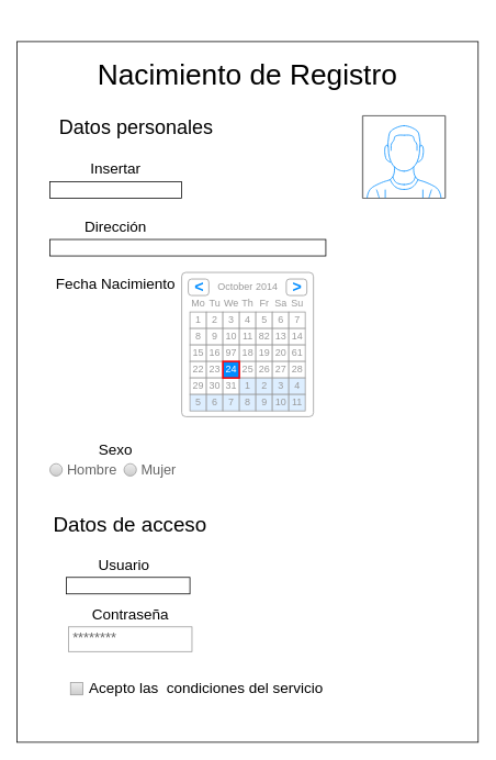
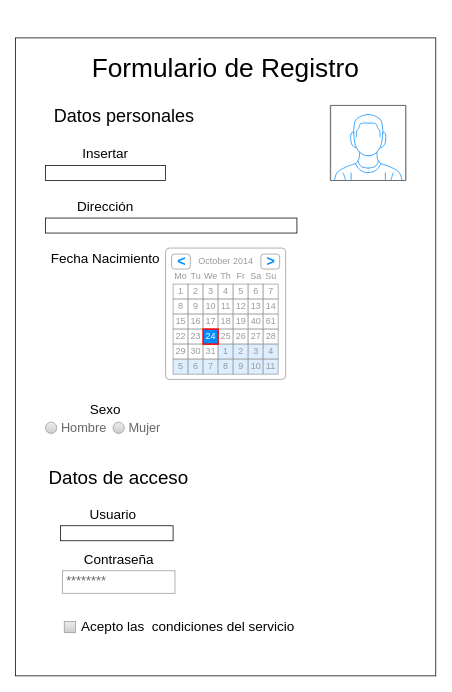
  <mxCell id="0" />
  <mxCell id="1" parent="0" />
  <mxCell id="2" value="" style="rounded=0;whiteSpace=wrap;html=1;" vertex="1" parent="1"><mxGeometry x="20" y="50" width="560" height="850" as="geometry" /></mxCell>
- <mxCell id="3" value="&lt;p style=&quot;line-height: 170%;&quot;&gt;&lt;font style=&quot;font-size: 35px;&quot;&gt;Nacimiento de Registro&lt;/font&gt;&lt;/p&gt;" style="text;html=1;align=center;verticalAlign=middle;whiteSpace=wrap;rounded=0;" vertex="1" parent="1"><mxGeometry x="100" y="20" width="400" height="150" as="geometry" /></mxCell>
+ <mxCell id="3" value="&lt;p style=&quot;line-height: 170%;&quot;&gt;&lt;font style=&quot;font-size: 35px;&quot;&gt;Formulario de Registro&lt;/font&gt;&lt;/p&gt;" style="text;html=1;align=center;verticalAlign=middle;whiteSpace=wrap;rounded=0;" vertex="1" parent="1"><mxGeometry x="100" y="20" width="400" height="150" as="geometry" /></mxCell>
  <mxCell id="4" value="&lt;font style=&quot;font-size: 24px;&quot;&gt;Datos personales&lt;/font&gt;" style="text;html=1;align=center;verticalAlign=middle;whiteSpace=wrap;rounded=0;" vertex="1" parent="1"><mxGeometry x="60" y="140" width="210" height="30" as="geometry" /></mxCell>
  <mxCell id="5" value="" style="verticalLabelPosition=bottom;shadow=0;dashed=0;align=center;html=1;verticalAlign=top;strokeWidth=1;shape=mxgraph.mockup.containers.userMale;strokeColor=#666666;strokeColor2=#008cff;" vertex="1" parent="1"><mxGeometry x="440" y="140" width="100" height="100" as="geometry" /></mxCell>
  <mxCell id="6" value="********" style="strokeWidth=1;shadow=0;dashed=0;align=center;html=1;shape=mxgraph.mockup.forms.pwField;strokeColor=#999999;mainText=;align=left;fontColor=#666666;fontSize=17;spacingLeft=3;" vertex="1" parent="1"><mxGeometry x="82.5" y="760" width="150" height="30" as="geometry" /></mxCell>
  <mxCell id="7" value="&lt;font style=&quot;font-size: 18px;&quot;&gt;Contraseña&lt;/font&gt;" style="text;html=1;align=center;verticalAlign=middle;whiteSpace=wrap;rounded=0;" vertex="1" parent="1"><mxGeometry x="77.5" y="730" width="160" height="30" as="geometry" /></mxCell>
  <mxCell id="8" value="&lt;font style=&quot;font-size: 18px;&quot;&gt;Insertar&lt;/font&gt;" style="text;html=1;align=center;verticalAlign=middle;whiteSpace=wrap;rounded=0;" vertex="1" parent="1"><mxGeometry x="60" y="190" width="160" height="30" as="geometry" /></mxCell>
  <mxCell id="9" value="" style="rounded=0;whiteSpace=wrap;html=1;" vertex="1" parent="1"><mxGeometry x="60" y="220" width="160" height="20" as="geometry" /></mxCell>
  <mxCell id="10" value="&lt;font style=&quot;font-size: 18px;&quot;&gt;Dirección&lt;/font&gt;" style="text;html=1;align=center;verticalAlign=middle;whiteSpace=wrap;rounded=0;" vertex="1" parent="1"><mxGeometry x="60" y="260" width="160" height="30" as="geometry" /></mxCell>
  <mxCell id="11" value="" style="rounded=0;whiteSpace=wrap;html=1;" vertex="1" parent="1"><mxGeometry x="60" y="290" width="335" height="20" as="geometry" /></mxCell>
  <mxCell id="12" value="&lt;font style=&quot;font-size: 18px;&quot;&gt;Fecha Nacimiento&lt;/font&gt;" style="text;html=1;align=center;verticalAlign=middle;whiteSpace=wrap;rounded=0;" vertex="1" parent="1"><mxGeometry x="60" y="330" width="160" height="30" as="geometry" /></mxCell>
  <mxCell id="13" value="" style="strokeWidth=1;shadow=0;dashed=0;align=center;html=1;shape=mxgraph.mockup.forms.rrect;rSize=5;strokeColor=#999999;fillColor=#ffffff;" vertex="1" parent="1"><mxGeometry x="220" y="330" width="160" height="175" as="geometry" /></mxCell>
  <mxCell id="14" value="October 2014" style="strokeWidth=1;shadow=0;dashed=0;align=center;html=1;shape=mxgraph.mockup.forms.anchor;fontColor=#999999;" vertex="1" parent="13"><mxGeometry x="30" y="8" width="100" height="20" as="geometry" /></mxCell>
  <mxCell id="15" value="&lt;" style="strokeWidth=1;shadow=0;dashed=0;align=center;html=1;shape=mxgraph.mockup.forms.rrect;rSize=4;strokeColor=#999999;fontColor=#008cff;fontSize=19;fontStyle=1;" vertex="1" parent="13"><mxGeometry x="8" y="8" width="25" height="20" as="geometry" /></mxCell>
  <mxCell id="16" value="&gt;" style="strokeWidth=1;shadow=0;dashed=0;align=center;html=1;shape=mxgraph.mockup.forms.rrect;rSize=4;strokeColor=#999999;fontColor=#008cff;fontSize=19;fontStyle=1;" vertex="1" parent="13"><mxGeometry x="127" y="8" width="25" height="20" as="geometry" /></mxCell>
  <mxCell id="17" value="Mo" style="strokeWidth=1;shadow=0;dashed=0;align=center;html=1;shape=mxgraph.mockup.forms.anchor;fontColor=#999999;" vertex="1" parent="13"><mxGeometry x="10" y="28" width="20" height="20" as="geometry" /></mxCell>
  <mxCell id="18" value="Tu" style="strokeWidth=1;shadow=0;dashed=0;align=center;html=1;shape=mxgraph.mockup.forms.anchor;fontColor=#999999;" vertex="1" parent="13"><mxGeometry x="30" y="28" width="20" height="20" as="geometry" /></mxCell>
  <mxCell id="19" value="We" style="strokeWidth=1;shadow=0;dashed=0;align=center;html=1;shape=mxgraph.mockup.forms.anchor;fontColor=#999999;" vertex="1" parent="13"><mxGeometry x="50" y="28" width="20" height="20" as="geometry" /></mxCell>
  <mxCell id="20" value="Th" style="strokeWidth=1;shadow=0;dashed=0;align=center;html=1;shape=mxgraph.mockup.forms.anchor;fontColor=#999999;" vertex="1" parent="13"><mxGeometry x="70" y="28" width="20" height="20" as="geometry" /></mxCell>
  <mxCell id="21" value="Fr" style="strokeWidth=1;shadow=0;dashed=0;align=center;html=1;shape=mxgraph.mockup.forms.anchor;fontColor=#999999;" vertex="1" parent="13"><mxGeometry x="90" y="28" width="20" height="20" as="geometry" /></mxCell>
  <mxCell id="22" value="Sa" style="strokeWidth=1;shadow=0;dashed=0;align=center;html=1;shape=mxgraph.mockup.forms.anchor;fontColor=#999999;" vertex="1" parent="13"><mxGeometry x="110" y="28" width="20" height="20" as="geometry" /></mxCell>
  <mxCell id="23" value="Su" style="strokeWidth=1;shadow=0;dashed=0;align=center;html=1;shape=mxgraph.mockup.forms.anchor;fontColor=#999999;" vertex="1" parent="13"><mxGeometry x="130" y="28" width="20" height="20" as="geometry" /></mxCell>
  <mxCell id="24" value="1" style="strokeWidth=1;shadow=0;dashed=0;align=center;html=1;shape=mxgraph.mockup.forms.rrect;rSize=0;strokeColor=#999999;fontColor=#999999;" vertex="1" parent="13"><mxGeometry x="10" y="48" width="20" height="20" as="geometry" /></mxCell>
  <mxCell id="25" value="2" style="strokeWidth=1;shadow=0;dashed=0;align=center;html=1;shape=mxgraph.mockup.forms.rrect;rSize=0;strokeColor=#999999;fontColor=#999999;" vertex="1" parent="13"><mxGeometry x="30" y="48" width="20" height="20" as="geometry" /></mxCell>
  <mxCell id="26" value="3" style="strokeWidth=1;shadow=0;dashed=0;align=center;html=1;shape=mxgraph.mockup.forms.rrect;rSize=0;strokeColor=#999999;fontColor=#999999;" vertex="1" parent="13"><mxGeometry x="50" y="48" width="20" height="20" as="geometry" /></mxCell>
  <mxCell id="27" value="4" style="strokeWidth=1;shadow=0;dashed=0;align=center;html=1;shape=mxgraph.mockup.forms.rrect;rSize=0;strokeColor=#999999;fontColor=#999999;" vertex="1" parent="13"><mxGeometry x="70" y="48" width="20" height="20" as="geometry" /></mxCell>
  <mxCell id="28" value="5" style="strokeWidth=1;shadow=0;dashed=0;align=center;html=1;shape=mxgraph.mockup.forms.rrect;rSize=0;strokeColor=#999999;fontColor=#999999;" vertex="1" parent="13"><mxGeometry x="90" y="48" width="20" height="20" as="geometry" /></mxCell>
  <mxCell id="29" value="6" style="strokeWidth=1;shadow=0;dashed=0;align=center;html=1;shape=mxgraph.mockup.forms.rrect;rSize=0;strokeColor=#999999;fontColor=#999999;" vertex="1" parent="13"><mxGeometry x="110" y="48" width="20" height="20" as="geometry" /></mxCell>
  <mxCell id="30" value="7" style="strokeWidth=1;shadow=0;dashed=0;align=center;html=1;shape=mxgraph.mockup.forms.rrect;rSize=0;strokeColor=#999999;fontColor=#999999;" vertex="1" parent="13"><mxGeometry x="130" y="48" width="20" height="20" as="geometry" /></mxCell>
  <mxCell id="31" value="8" style="strokeWidth=1;shadow=0;dashed=0;align=center;html=1;shape=mxgraph.mockup.forms.rrect;rSize=0;strokeColor=#999999;fontColor=#999999;" vertex="1" parent="13"><mxGeometry x="10" y="68" width="20" height="20" as="geometry" /></mxCell>
  <mxCell id="32" value="9" style="strokeWidth=1;shadow=0;dashed=0;align=center;html=1;shape=mxgraph.mockup.forms.rrect;rSize=0;strokeColor=#999999;fontColor=#999999;" vertex="1" parent="13"><mxGeometry x="30" y="68" width="20" height="20" as="geometry" /></mxCell>
  <mxCell id="33" value="10" style="strokeWidth=1;shadow=0;dashed=0;align=center;html=1;shape=mxgraph.mockup.forms.rrect;rSize=0;strokeColor=#999999;fontColor=#999999;" vertex="1" parent="13"><mxGeometry x="50" y="68" width="20" height="20" as="geometry" /></mxCell>
  <mxCell id="34" value="11" style="strokeWidth=1;shadow=0;dashed=0;align=center;html=1;shape=mxgraph.mockup.forms.rrect;rSize=0;strokeColor=#999999;fontColor=#999999;" vertex="1" parent="13"><mxGeometry x="70" y="68" width="20" height="20" as="geometry" /></mxCell>
- <mxCell id="35" value="82" style="strokeWidth=1;shadow=0;dashed=0;align=center;html=1;shape=mxgraph.mockup.forms.rrect;rSize=0;strokeColor=#999999;fontColor=#999999;" vertex="1" parent="13"><mxGeometry x="90" y="68" width="20" height="20" as="geometry" /></mxCell>
+ <mxCell id="35" value="12" style="strokeWidth=1;shadow=0;dashed=0;align=center;html=1;shape=mxgraph.mockup.forms.rrect;rSize=0;strokeColor=#999999;fontColor=#999999;" vertex="1" parent="13"><mxGeometry x="90" y="68" width="20" height="20" as="geometry" /></mxCell>
  <mxCell id="36" value="13" style="strokeWidth=1;shadow=0;dashed=0;align=center;html=1;shape=mxgraph.mockup.forms.rrect;rSize=0;strokeColor=#999999;fontColor=#999999;" vertex="1" parent="13"><mxGeometry x="110" y="68" width="20" height="20" as="geometry" /></mxCell>
  <mxCell id="37" value="14" style="strokeWidth=1;shadow=0;dashed=0;align=center;html=1;shape=mxgraph.mockup.forms.rrect;rSize=0;strokeColor=#999999;fontColor=#999999;" vertex="1" parent="13"><mxGeometry x="130" y="68" width="20" height="20" as="geometry" /></mxCell>
  <mxCell id="38" value="15" style="strokeWidth=1;shadow=0;dashed=0;align=center;html=1;shape=mxgraph.mockup.forms.rrect;rSize=0;strokeColor=#999999;fontColor=#999999;" vertex="1" parent="13"><mxGeometry x="10" y="88" width="20" height="20" as="geometry" /></mxCell>
  <mxCell id="39" value="16" style="strokeWidth=1;shadow=0;dashed=0;align=center;html=1;shape=mxgraph.mockup.forms.rrect;rSize=0;strokeColor=#999999;fontColor=#999999;" vertex="1" parent="13"><mxGeometry x="30" y="88" width="20" height="20" as="geometry" /></mxCell>
- <mxCell id="40" value="97" style="strokeWidth=1;shadow=0;dashed=0;align=center;html=1;shape=mxgraph.mockup.forms.rrect;rSize=0;strokeColor=#999999;fontColor=#999999;" vertex="1" parent="13"><mxGeometry x="50" y="88" width="20" height="20" as="geometry" /></mxCell>
+ <mxCell id="40" value="17" style="strokeWidth=1;shadow=0;dashed=0;align=center;html=1;shape=mxgraph.mockup.forms.rrect;rSize=0;strokeColor=#999999;fontColor=#999999;" vertex="1" parent="13"><mxGeometry x="50" y="88" width="20" height="20" as="geometry" /></mxCell>
  <mxCell id="41" value="18" style="strokeWidth=1;shadow=0;dashed=0;align=center;html=1;shape=mxgraph.mockup.forms.rrect;rSize=0;strokeColor=#999999;fontColor=#999999;" vertex="1" parent="13"><mxGeometry x="70" y="88" width="20" height="20" as="geometry" /></mxCell>
  <mxCell id="42" value="19" style="strokeWidth=1;shadow=0;dashed=0;align=center;html=1;shape=mxgraph.mockup.forms.rrect;rSize=0;strokeColor=#999999;fontColor=#999999;" vertex="1" parent="13"><mxGeometry x="90" y="88" width="20" height="20" as="geometry" /></mxCell>
- <mxCell id="43" value="20" style="strokeWidth=1;shadow=0;dashed=0;align=center;html=1;shape=mxgraph.mockup.forms.rrect;rSize=0;strokeColor=#999999;fontColor=#999999;" vertex="1" parent="13"><mxGeometry x="110" y="88" width="20" height="20" as="geometry" /></mxCell>
+ <mxCell id="43" value="40" style="strokeWidth=1;shadow=0;dashed=0;align=center;html=1;shape=mxgraph.mockup.forms.rrect;rSize=0;strokeColor=#999999;fontColor=#999999;" vertex="1" parent="13"><mxGeometry x="110" y="88" width="20" height="20" as="geometry" /></mxCell>
  <mxCell id="44" value="61" style="strokeWidth=1;shadow=0;dashed=0;align=center;html=1;shape=mxgraph.mockup.forms.rrect;rSize=0;strokeColor=#999999;fontColor=#999999;" vertex="1" parent="13"><mxGeometry x="130" y="88" width="20" height="20" as="geometry" /></mxCell>
  <mxCell id="45" value="22" style="strokeWidth=1;shadow=0;dashed=0;align=center;html=1;shape=mxgraph.mockup.forms.rrect;rSize=0;strokeColor=#999999;fontColor=#999999;" vertex="1" parent="13"><mxGeometry x="10" y="108" width="20" height="20" as="geometry" /></mxCell>
  <mxCell id="46" value="23" style="strokeWidth=1;shadow=0;dashed=0;align=center;html=1;shape=mxgraph.mockup.forms.rrect;rSize=0;strokeColor=#999999;fontColor=#999999;" vertex="1" parent="13"><mxGeometry x="30" y="108" width="20" height="20" as="geometry" /></mxCell>
  <mxCell id="47" value="25" style="strokeWidth=1;shadow=0;dashed=0;align=center;html=1;shape=mxgraph.mockup.forms.rrect;rSize=0;strokeColor=#999999;fontColor=#999999;" vertex="1" parent="13"><mxGeometry x="70" y="108" width="20" height="20" as="geometry" /></mxCell>
  <mxCell id="48" value="26" style="strokeWidth=1;shadow=0;dashed=0;align=center;html=1;shape=mxgraph.mockup.forms.rrect;rSize=0;strokeColor=#999999;fontColor=#999999;" vertex="1" parent="13"><mxGeometry x="90" y="108" width="20" height="20" as="geometry" /></mxCell>
  <mxCell id="49" value="27" style="strokeWidth=1;shadow=0;dashed=0;align=center;html=1;shape=mxgraph.mockup.forms.rrect;rSize=0;strokeColor=#999999;fontColor=#999999;" vertex="1" parent="13"><mxGeometry x="110" y="108" width="20" height="20" as="geometry" /></mxCell>
  <mxCell id="50" value="28" style="strokeWidth=1;shadow=0;dashed=0;align=center;html=1;shape=mxgraph.mockup.forms.rrect;rSize=0;strokeColor=#999999;fontColor=#999999;" vertex="1" parent="13"><mxGeometry x="130" y="108" width="20" height="20" as="geometry" /></mxCell>
  <mxCell id="51" value="29" style="strokeWidth=1;shadow=0;dashed=0;align=center;html=1;shape=mxgraph.mockup.forms.rrect;rSize=0;strokeColor=#999999;fontColor=#999999;" vertex="1" parent="13"><mxGeometry x="10" y="128" width="20" height="20" as="geometry" /></mxCell>
  <mxCell id="52" value="30" style="strokeWidth=1;shadow=0;dashed=0;align=center;html=1;shape=mxgraph.mockup.forms.rrect;rSize=0;strokeColor=#999999;fontColor=#999999;" vertex="1" parent="13"><mxGeometry x="30" y="128" width="20" height="20" as="geometry" /></mxCell>
  <mxCell id="53" value="31" style="strokeWidth=1;shadow=0;dashed=0;align=center;html=1;shape=mxgraph.mockup.forms.rrect;rSize=0;strokeColor=#999999;fontColor=#999999;" vertex="1" parent="13"><mxGeometry x="50" y="128" width="20" height="20" as="geometry" /></mxCell>
  <mxCell id="54" value="1" style="strokeWidth=1;shadow=0;dashed=0;align=center;html=1;shape=mxgraph.mockup.forms.rrect;rSize=0;strokeColor=#999999;fontColor=#999999;fillColor=#ddeeff;" vertex="1" parent="13"><mxGeometry x="70" y="128" width="20" height="20" as="geometry" /></mxCell>
  <mxCell id="55" value="2" style="strokeWidth=1;shadow=0;dashed=0;align=center;html=1;shape=mxgraph.mockup.forms.rrect;rSize=0;strokeColor=#999999;fontColor=#999999;fillColor=#ddeeff;" vertex="1" parent="13"><mxGeometry x="90" y="128" width="20" height="20" as="geometry" /></mxCell>
  <mxCell id="56" value="3" style="strokeWidth=1;shadow=0;dashed=0;align=center;html=1;shape=mxgraph.mockup.forms.rrect;rSize=0;strokeColor=#999999;fontColor=#999999;fillColor=#ddeeff;" vertex="1" parent="13"><mxGeometry x="110" y="128" width="20" height="20" as="geometry" /></mxCell>
  <mxCell id="57" value="4" style="strokeWidth=1;shadow=0;dashed=0;align=center;html=1;shape=mxgraph.mockup.forms.rrect;rSize=0;strokeColor=#999999;fontColor=#999999;fillColor=#ddeeff;" vertex="1" parent="13"><mxGeometry x="130" y="128" width="20" height="20" as="geometry" /></mxCell>
  <mxCell id="58" value="5" style="strokeWidth=1;shadow=0;dashed=0;align=center;html=1;shape=mxgraph.mockup.forms.rrect;rSize=0;strokeColor=#999999;fontColor=#999999;fillColor=#ddeeff;" vertex="1" parent="13"><mxGeometry x="10" y="148" width="20" height="20" as="geometry" /></mxCell>
  <mxCell id="59" value="6" style="strokeWidth=1;shadow=0;dashed=0;align=center;html=1;shape=mxgraph.mockup.forms.rrect;rSize=0;strokeColor=#999999;fontColor=#999999;fillColor=#ddeeff;" vertex="1" parent="13"><mxGeometry x="30" y="148" width="20" height="20" as="geometry" /></mxCell>
  <mxCell id="60" value="7" style="strokeWidth=1;shadow=0;dashed=0;align=center;html=1;shape=mxgraph.mockup.forms.rrect;rSize=0;strokeColor=#999999;fontColor=#999999;fillColor=#ddeeff;" vertex="1" parent="13"><mxGeometry x="50" y="148" width="20" height="20" as="geometry" /></mxCell>
  <mxCell id="61" value="8" style="strokeWidth=1;shadow=0;dashed=0;align=center;html=1;shape=mxgraph.mockup.forms.rrect;rSize=0;strokeColor=#999999;fontColor=#999999;fillColor=#ddeeff;" vertex="1" parent="13"><mxGeometry x="70" y="148" width="20" height="20" as="geometry" /></mxCell>
  <mxCell id="62" value="9" style="strokeWidth=1;shadow=0;dashed=0;align=center;html=1;shape=mxgraph.mockup.forms.rrect;rSize=0;strokeColor=#999999;fontColor=#999999;fillColor=#ddeeff;" vertex="1" parent="13"><mxGeometry x="90" y="148" width="20" height="20" as="geometry" /></mxCell>
  <mxCell id="63" value="10" style="strokeWidth=1;shadow=0;dashed=0;align=center;html=1;shape=mxgraph.mockup.forms.rrect;rSize=0;strokeColor=#999999;fontColor=#999999;fillColor=#ddeeff;" vertex="1" parent="13"><mxGeometry x="110" y="148" width="20" height="20" as="geometry" /></mxCell>
  <mxCell id="64" value="11" style="strokeWidth=1;shadow=0;dashed=0;align=center;html=1;shape=mxgraph.mockup.forms.rrect;rSize=0;strokeColor=#999999;fontColor=#999999;fillColor=#ddeeff;" vertex="1" parent="13"><mxGeometry x="130" y="148" width="20" height="20" as="geometry" /></mxCell>
  <mxCell id="65" value="24" style="strokeWidth=1;shadow=0;dashed=0;align=center;html=1;shape=mxgraph.mockup.forms.rrect;rSize=0;strokeColor=#ff0000;fontColor=#ffffff;strokeWidth=2;fillColor=#008cff;" vertex="1" parent="13"><mxGeometry x="50" y="108" width="20" height="20" as="geometry" /></mxCell>
  <mxCell id="66" value="&lt;span style=&quot;font-size: 18px;&quot;&gt;Sexo&lt;/span&gt;" style="text;html=1;align=center;verticalAlign=middle;whiteSpace=wrap;rounded=0;" vertex="1" parent="1"><mxGeometry x="60" y="530" width="160" height="30" as="geometry" /></mxCell>
  <mxCell id="67" value="Hombre" style="shape=ellipse;fillColor=#eeeeee;strokeColor=#999999;gradientColor=#cccccc;html=1;align=left;spacingLeft=4;fontSize=17;fontColor=#666666;labelPosition=right;shadow=0;" vertex="1" parent="1"><mxGeometry x="60" y="562" width="15" height="15" as="geometry" /></mxCell>
  <mxCell id="68" value="Mujer" style="shape=ellipse;fillColor=#eeeeee;strokeColor=#999999;gradientColor=#cccccc;html=1;align=left;spacingLeft=4;fontSize=17;fontColor=#666666;labelPosition=right;shadow=0;" vertex="1" parent="1"><mxGeometry x="150" y="562" width="15" height="15" as="geometry" /></mxCell>
  <mxCell id="69" value="&lt;font style=&quot;font-size: 25px;&quot;&gt;Datos de acceso&lt;/font&gt;" style="text;html=1;align=center;verticalAlign=middle;whiteSpace=wrap;rounded=0;" vertex="1" parent="1"><mxGeometry x="60" y="620" width="195" height="30" as="geometry" /></mxCell>
  <mxCell id="70" value="&lt;font style=&quot;font-size: 18px;&quot;&gt;Usuario&lt;/font&gt;" style="text;html=1;align=center;verticalAlign=middle;whiteSpace=wrap;rounded=0;" vertex="1" parent="1"><mxGeometry x="70" y="670" width="160" height="30" as="geometry" /></mxCell>
  <mxCell id="71" value="" style="rounded=0;whiteSpace=wrap;html=1;" vertex="1" parent="1"><mxGeometry x="80" y="700" width="150" height="20" as="geometry" /></mxCell>
  <mxCell id="72" value="&lt;font style=&quot;font-size: 18px;&quot;&gt;Acepto las&amp;nbsp; condiciones del servicio&lt;/font&gt;" style="text;html=1;align=center;verticalAlign=middle;whiteSpace=wrap;rounded=0;" vertex="1" parent="1"><mxGeometry x="75" y="820" width="350" height="30" as="geometry" /></mxCell>
  <mxCell id="73" value="" style="strokeWidth=1;shadow=0;dashed=0;align=center;html=1;shape=mxgraph.mockup.forms.rrect;rSize=0;fillColor=#eeeeee;strokeColor=#999999;gradientColor=#cccccc;align=left;spacingLeft=4;fontSize=17;fontColor=#666666;labelPosition=right;" vertex="1" parent="1"><mxGeometry x="85" y="827.5" width="15" height="15" as="geometry" /></mxCell>
